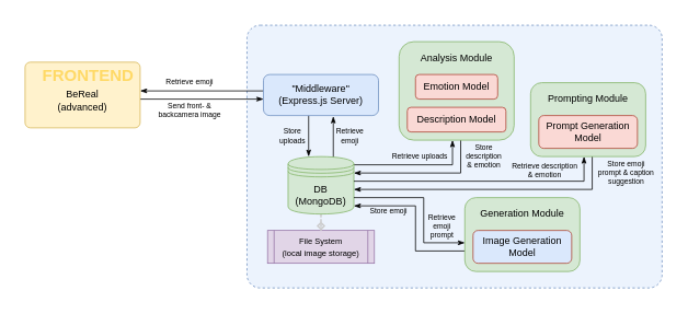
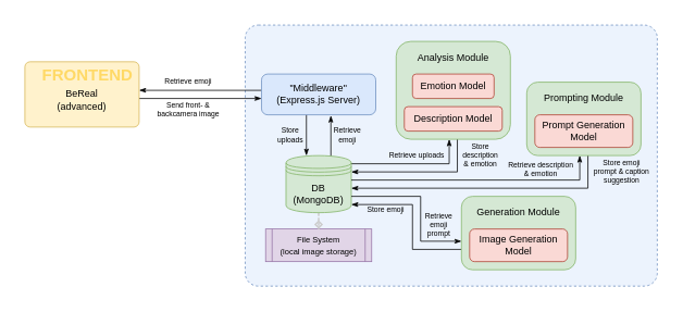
  <mxCell id="0" />
  <mxCell id="1" parent="0" />
  <mxCell id="2" value="" style="rounded=0;whiteSpace=wrap;html=1;strokeColor=none;" vertex="1" parent="1"><mxGeometry x="20" y="20" width="795" height="340" as="geometry" /></mxCell>
  <mxCell id="3" value="" style="rounded=1;whiteSpace=wrap;html=1;arcSize=5;fillColor=#dae8fc;strokeColor=#6c8ebf;dashed=1;glass=0;fillOpacity=50;" vertex="1" parent="1"><mxGeometry x="300" y="30" width="505" height="320" as="geometry" /></mxCell>
  <mxCell id="4" value="Retrieve uploads" style="edgeStyle=orthogonalEdgeStyle;rounded=0;orthogonalLoop=1;jettySize=auto;html=1;endArrow=classicThin;endFill=1;fontSize=9;startArrow=none;startFill=0;labelBackgroundColor=none;" edge="1" parent="1"><mxGeometry x="0.067" y="10" relative="1" as="geometry"><mxPoint x="430" y="200" as="sourcePoint" /><mxPoint x="550" y="170" as="targetPoint" /><mxPoint as="offset" /><Array as="points"><mxPoint x="550" y="200" /></Array></mxGeometry></mxCell>
  <mxCell id="5" value="&lt;div&gt;Store&lt;br&gt;description&lt;/div&gt;&lt;div&gt;&amp;amp; emotion&lt;/div&gt;" style="edgeStyle=orthogonalEdgeStyle;rounded=0;orthogonalLoop=1;jettySize=auto;html=1;endArrow=none;endFill=1;fontSize=9;startArrow=classicThin;startFill=1;targetPerimeterSpacing=0;labelBackgroundColor=none;" edge="1" parent="1"><mxGeometry x="0.765" y="-28" relative="1" as="geometry"><mxPoint x="430" y="210" as="sourcePoint" /><mxPoint x="560" y="170" as="targetPoint" /><mxPoint as="offset" /><Array as="points"><mxPoint x="560" y="210" /><mxPoint x="560" y="170" /></Array></mxGeometry></mxCell>
  <mxCell id="6" value="Send front- &amp;amp;&lt;br&gt;backcamera image" style="edgeStyle=orthogonalEdgeStyle;rounded=0;orthogonalLoop=1;jettySize=auto;html=1;endArrow=classicThin;endFill=1;fontSize=9;" parent="1" edge="1"><mxGeometry x="-0.2" y="-14" relative="1" as="geometry"><mxPoint x="170" y="120" as="sourcePoint" /><mxPoint x="320" y="120" as="targetPoint" /><mxPoint as="offset" /></mxGeometry></mxCell>
  <mxCell id="7" value="Retrieve emoji" style="edgeStyle=orthogonalEdgeStyle;rounded=0;orthogonalLoop=1;jettySize=auto;html=1;endArrow=none;endFill=0;startArrow=classicThin;startFill=1;fontSize=9;" parent="1" edge="1"><mxGeometry x="-0.2" y="10" relative="1" as="geometry"><mxPoint x="170" y="110" as="sourcePoint" /><mxPoint x="320" y="110" as="targetPoint" /><mxPoint as="offset" /></mxGeometry></mxCell>
  <mxCell id="8" value="" style="group" vertex="1" connectable="0" parent="1"><mxGeometry x="485" y="50" width="140" height="120" as="geometry" /></mxCell>
  <mxCell id="9" value="" style="rounded=1;whiteSpace=wrap;html=1;fillColor=#d5e8d4;strokeColor=#82b366;" vertex="1" parent="8"><mxGeometry width="140" height="120" as="geometry" /></mxCell>
  <mxCell id="10" value="Emotion Model" style="rounded=1;whiteSpace=wrap;html=1;fillColor=#fad9d5;strokeColor=#ae4132;" vertex="1" parent="8"><mxGeometry x="20" y="40" width="100" height="30" as="geometry" /></mxCell>
  <mxCell id="11" value="Description Model" style="rounded=1;whiteSpace=wrap;html=1;fillColor=#fad9d5;strokeColor=#ae4132;" vertex="1" parent="8"><mxGeometry x="10" y="80" width="120" height="30" as="geometry" /></mxCell>
  <mxCell id="12" value="Analysis Module" style="text;html=1;align=center;verticalAlign=middle;whiteSpace=wrap;rounded=0;" vertex="1" parent="8"><mxGeometry x="20" y="10" width="100" height="20" as="geometry" /></mxCell>
  <mxCell id="13" value="&lt;font style=&quot;font-size: 10px;&quot;&gt;File System&lt;br&gt;(local image storage)&lt;/font&gt;" style="shape=process;whiteSpace=wrap;html=1;backgroundOutline=1;size=0.062;fillColor=#e1d5e7;strokeColor=#9673a6;" vertex="1" parent="1"><mxGeometry x="325" y="280" width="130" height="40" as="geometry" /></mxCell>
  <mxCell id="14" value="" style="edgeStyle=orthogonalEdgeStyle;rounded=0;orthogonalLoop=1;jettySize=auto;html=1;endArrow=diamond;endFill=0;dashed=1;dashPattern=1 2;strokeWidth=2;jumpSize=6;strokeColor=#CCCCCC;" edge="1" parent="1" source="18" target="13"><mxGeometry relative="1" as="geometry"><mxPoint x="389.9" y="260" as="sourcePoint" /><mxPoint x="305" y="250" as="targetPoint" /></mxGeometry></mxCell>
  <mxCell id="15" value="&lt;div&gt;Store&lt;/div&gt;&lt;div&gt;uploads&lt;/div&gt;" style="edgeStyle=orthogonalEdgeStyle;rounded=0;orthogonalLoop=1;jettySize=auto;html=1;endArrow=classicThin;endFill=1;fontSize=9;labelBackgroundColor=none;" edge="1" parent="1"><mxGeometry y="-20" relative="1" as="geometry"><mxPoint x="375" y="140" as="sourcePoint" /><mxPoint x="375" y="190" as="targetPoint" /><mxPoint as="offset" /></mxGeometry></mxCell>
  <mxCell id="16" value="&lt;div&gt;Retrieve&lt;/div&gt;&lt;div&gt;emoji&lt;/div&gt;" style="edgeStyle=orthogonalEdgeStyle;rounded=0;orthogonalLoop=1;jettySize=auto;html=1;endArrow=none;endFill=0;startArrow=classicThin;startFill=1;fontSize=9;labelBackgroundColor=none;" edge="1" parent="1"><mxGeometry x="-0.04" y="20" relative="1" as="geometry"><mxPoint x="405" y="141" as="sourcePoint" /><mxPoint x="405" y="191" as="targetPoint" /><mxPoint as="offset" /></mxGeometry></mxCell>
  <mxCell id="17" value="&quot;Middleware&quot;&lt;br&gt;(Express.js Server)" style="rounded=1;whiteSpace=wrap;html=1;fillColor=#dae8fc;strokeColor=#6c8ebf;" vertex="1" parent="1"><mxGeometry x="320" y="90" width="140" height="50" as="geometry" /></mxCell>
  <mxCell id="18" value="&lt;div&gt;DB&lt;/div&gt;&lt;div&gt;(MongoDB)&lt;br&gt;&lt;/div&gt;" style="shape=datastore;whiteSpace=wrap;html=1;fillColor=#d5e8d4;strokeColor=#82b366;" vertex="1" parent="1"><mxGeometry x="350" y="190" width="80" height="70" as="geometry" /></mxCell>
  <mxCell id="19" value="&lt;div&gt;Store emoji&lt;/div&gt;" style="edgeStyle=orthogonalEdgeStyle;rounded=0;orthogonalLoop=1;jettySize=auto;html=1;endArrow=none;endFill=1;fontSize=9;startArrow=classicThin;startFill=1;targetPerimeterSpacing=0;labelBackgroundColor=none;" edge="1" parent="1"><mxGeometry x="-0.562" y="-7" relative="1" as="geometry"><mxPoint x="430" y="250" as="sourcePoint" /><mxPoint x="565" y="305" as="targetPoint" /><mxPoint as="offset" /><Array as="points"><mxPoint x="505" y="250" /><mxPoint x="505" y="305" /></Array></mxGeometry></mxCell>
  <mxCell id="20" value="Retrieve&lt;br&gt;emoji&lt;br&gt;prompt" style="edgeStyle=orthogonalEdgeStyle;rounded=0;orthogonalLoop=1;jettySize=auto;html=1;endArrow=classicThin;endFill=1;fontSize=9;startArrow=none;startFill=0;targetPerimeterSpacing=0;labelBackgroundColor=none;" edge="1" parent="1"><mxGeometry x="0.705" y="20" relative="1" as="geometry"><mxPoint x="430" y="240" as="sourcePoint" /><mxPoint x="565" y="295" as="targetPoint" /><mxPoint as="offset" /><Array as="points"><mxPoint x="515" y="240" /><mxPoint x="515" y="295" /></Array></mxGeometry></mxCell>
  <mxCell id="21" value="Store emoji&lt;br&gt;prompt &amp;amp; caption&lt;br&gt;suggestion" style="edgeStyle=orthogonalEdgeStyle;rounded=0;orthogonalLoop=1;jettySize=auto;html=1;endArrow=none;endFill=1;fontSize=9;startArrow=classicThin;startFill=1;targetPerimeterSpacing=0;labelBackgroundColor=none;" edge="1" parent="1"><mxGeometry x="0.879" y="-41" relative="1" as="geometry"><mxPoint x="430" y="230" as="sourcePoint" /><mxPoint x="720" y="190" as="targetPoint" /><mxPoint as="offset" /><Array as="points"><mxPoint x="720" y="230" /><mxPoint x="720" y="190" /></Array></mxGeometry></mxCell>
  <mxCell id="22" value="Retrieve description&lt;br&gt;&amp;amp; emotion" style="edgeStyle=orthogonalEdgeStyle;rounded=0;orthogonalLoop=1;jettySize=auto;html=1;endArrow=classicThin;endFill=1;fontSize=9;startArrow=none;startFill=0;targetPerimeterSpacing=0;labelBackgroundColor=none;" edge="1" parent="1"><mxGeometry x="0.497" y="13" relative="1" as="geometry"><mxPoint x="430" y="220" as="sourcePoint" /><mxPoint x="710" y="190" as="targetPoint" /><mxPoint as="offset" /><Array as="points"><mxPoint x="710" y="220" /><mxPoint x="710" y="190" /></Array></mxGeometry></mxCell>
  <mxCell id="23" value="" style="group" vertex="1" connectable="0" parent="1"><mxGeometry x="645" y="100" width="140" height="90" as="geometry" /></mxCell>
  <mxCell id="24" value="" style="rounded=1;whiteSpace=wrap;html=1;fillColor=#d5e8d4;strokeColor=#82b366;" vertex="1" parent="23"><mxGeometry width="140" height="90" as="geometry" /></mxCell>
  <mxCell id="25" value="Prompt Generation Model" style="rounded=1;whiteSpace=wrap;html=1;fillColor=#fad9d5;strokeColor=#ae4132;" vertex="1" parent="23"><mxGeometry x="10" y="40" width="120" height="40" as="geometry" /></mxCell>
  <mxCell id="26" value="&lt;div&gt;Prompting Module&lt;/div&gt;" style="text;html=1;align=center;verticalAlign=middle;whiteSpace=wrap;rounded=0;" vertex="1" parent="23"><mxGeometry x="10" y="10" width="120" height="20" as="geometry" /></mxCell>
  <mxCell id="27" value="" style="group" vertex="1" connectable="0" parent="1"><mxGeometry x="565" y="240" width="140" height="90" as="geometry" /></mxCell>
  <mxCell id="28" value="" style="rounded=1;whiteSpace=wrap;html=1;fillColor=#d5e8d4;strokeColor=#82b366;" vertex="1" parent="27"><mxGeometry width="140" height="90" as="geometry" /></mxCell>
- <mxCell id="29" value="Image Generation Model" style="rounded=1;whiteSpace=wrap;html=1;fillColor=#dae8fc;strokeColor=#ae4132;" vertex="1" parent="27"><mxGeometry x="10" y="40" width="120" height="40" as="geometry" /></mxCell>
+ <mxCell id="29" value="Image Generation Model" style="rounded=1;whiteSpace=wrap;html=1;fillColor=#fad9d5;strokeColor=#ae4132;" vertex="1" parent="27"><mxGeometry x="10" y="40" width="120" height="40" as="geometry" /></mxCell>
  <mxCell id="30" value="Generation Module" style="text;html=1;align=center;verticalAlign=middle;whiteSpace=wrap;rounded=0;" vertex="1" parent="27"><mxGeometry x="10" y="10" width="120" height="20" as="geometry" /></mxCell>
  <mxCell id="31" value="&lt;div&gt;&lt;br&gt;&lt;/div&gt;&lt;div&gt;BeReal&lt;/div&gt;(advanced)" style="rounded=1;whiteSpace=wrap;html=1;fillColor=#fff2cc;strokeColor=#d6b656;arcSize=8;" parent="1" vertex="1"><mxGeometry x="30" y="75" width="140" height="80" as="geometry" /></mxCell>
  <mxCell id="32" value="&lt;div&gt;FRONTEND&lt;/div&gt;" style="text;html=1;align=center;verticalAlign=middle;whiteSpace=wrap;rounded=0;fontColor=#FFD966;fontSize=20;fontStyle=1" parent="1" vertex="1"><mxGeometry x="47" y="75" width="120" height="30" as="geometry" /></mxCell>
